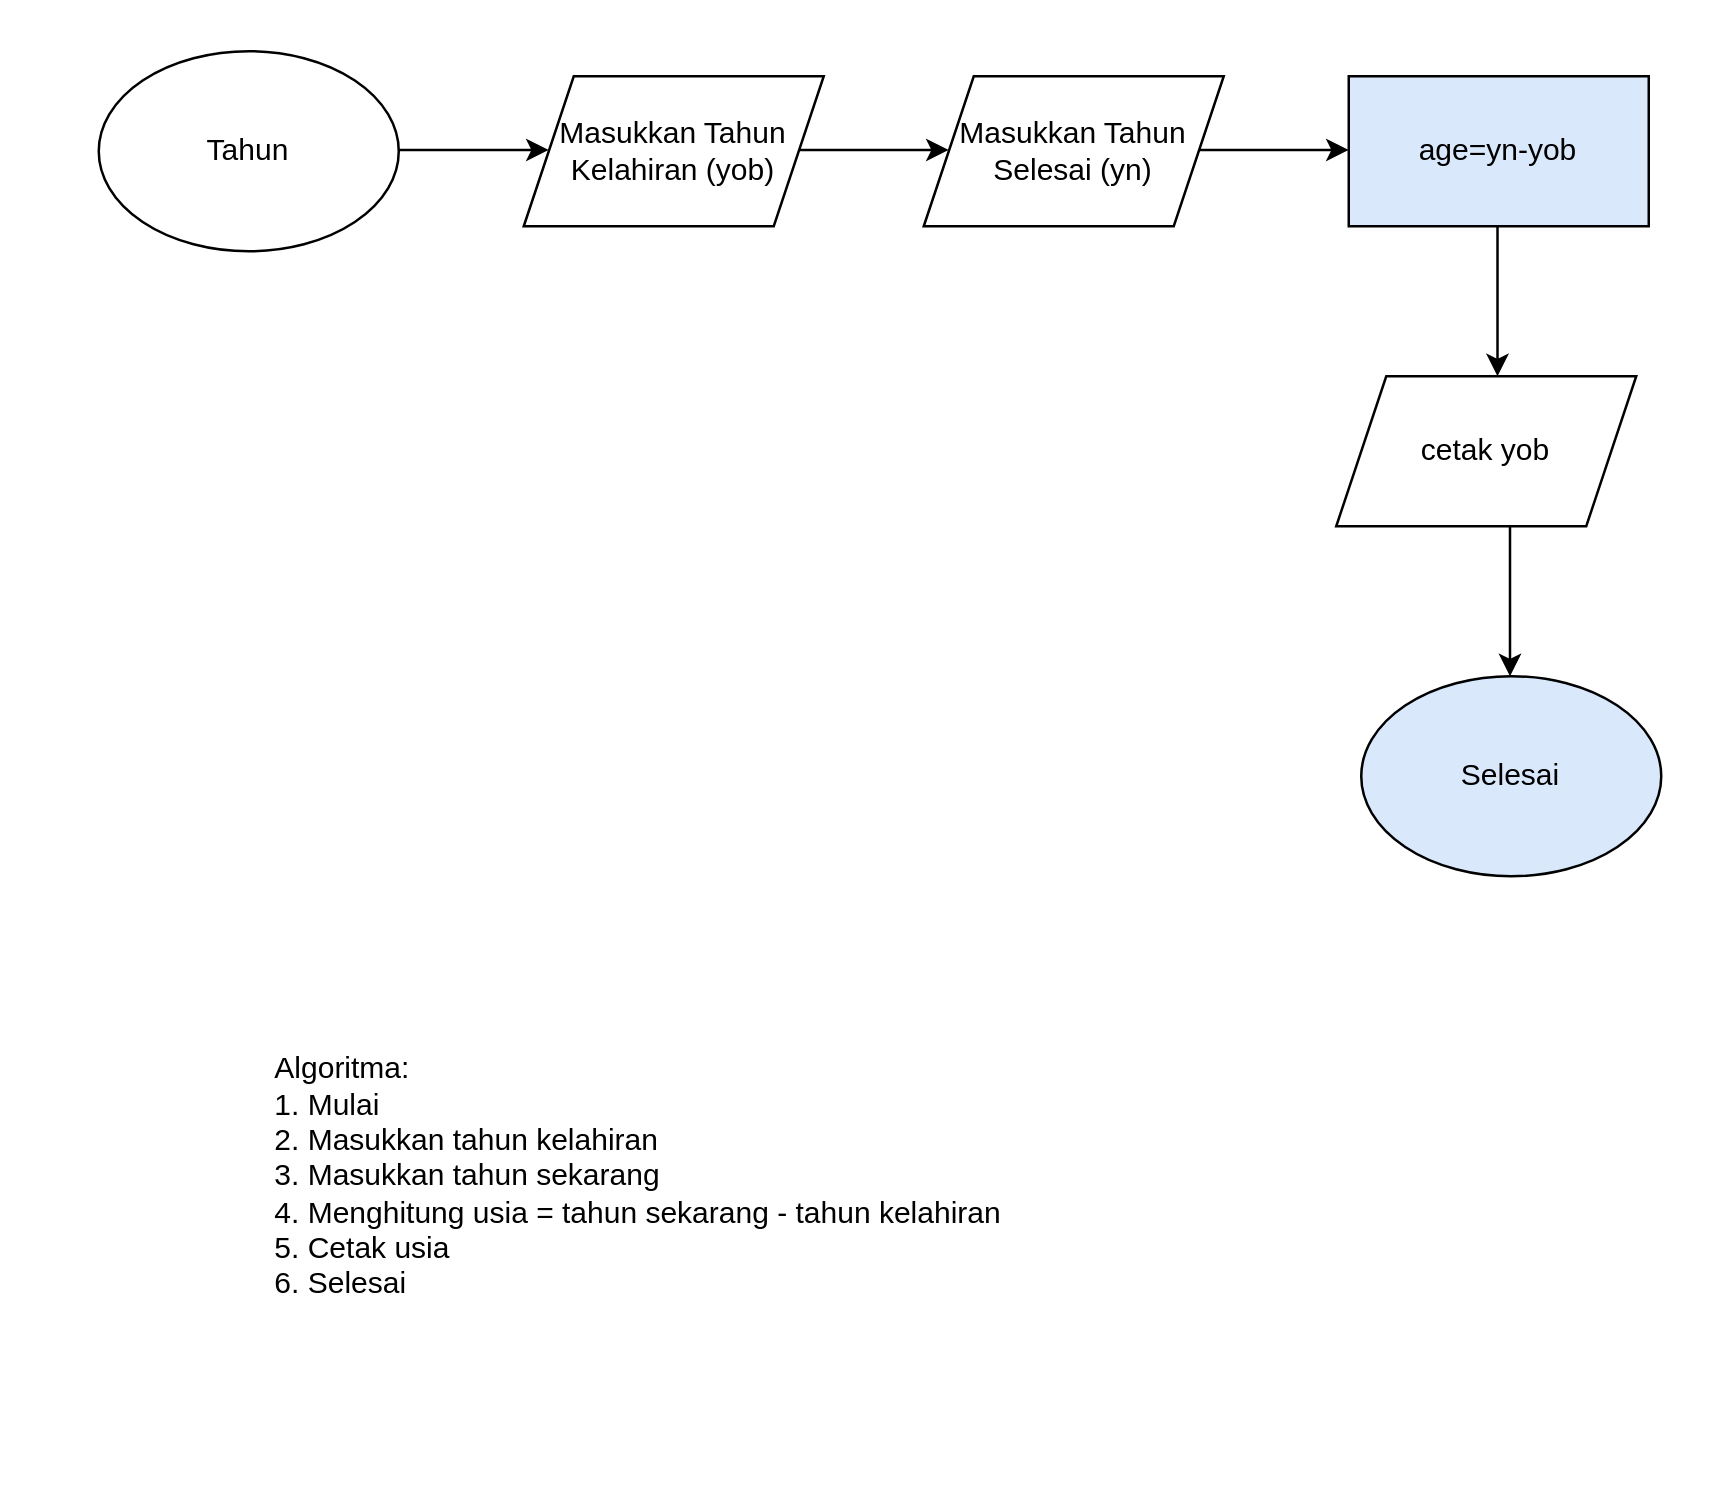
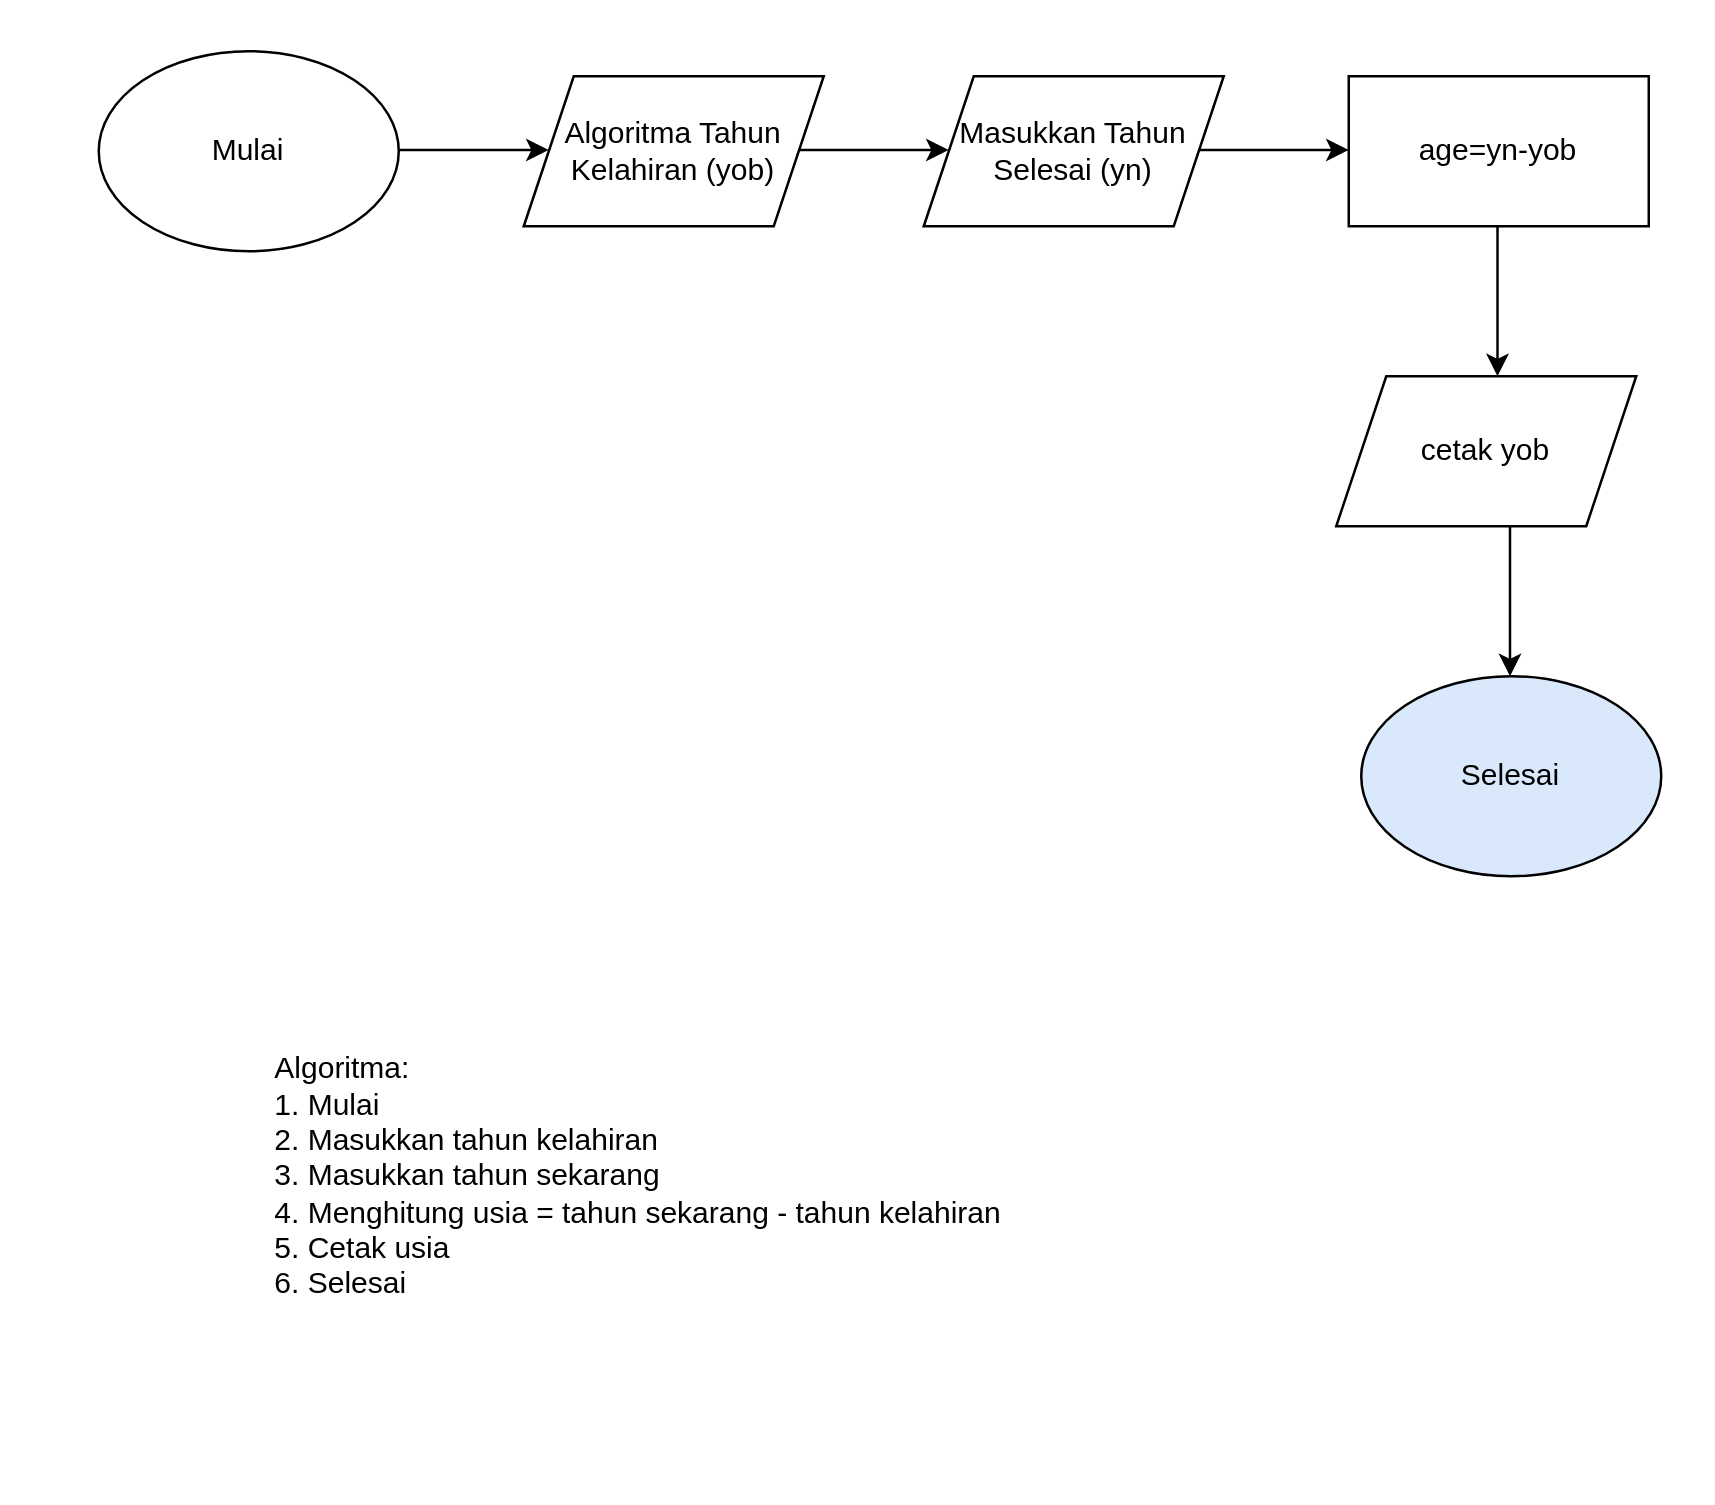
  <mxCell id="0" />
  <mxCell id="1" parent="0" />
- <mxCell id="2" value="Tahun" style="ellipse;whiteSpace=wrap;html=1;" parent="1" vertex="1"><mxGeometry x="39" y="20" width="120" height="80" as="geometry" /></mxCell>
+ <mxCell id="2" value="Mulai" style="ellipse;whiteSpace=wrap;html=1;" parent="1" vertex="1"><mxGeometry x="39" y="20" width="120" height="80" as="geometry" /></mxCell>
  <mxCell id="3" value="" style="endArrow=classic;html=1;" parent="1" edge="1"><mxGeometry width="50" height="50" relative="1" as="geometry"><mxPoint x="159" y="59.5" as="sourcePoint" /><mxPoint x="219" y="59.5" as="targetPoint" /></mxGeometry></mxCell>
  <mxCell id="4" value="Masukkan Tahun Selesai (yn)" style="shape=parallelogram;perimeter=parallelogramPerimeter;whiteSpace=wrap;html=1;fixedSize=1;" parent="1" vertex="1"><mxGeometry x="369" y="30" width="120" height="60" as="geometry" /></mxCell>
  <mxCell id="5" value="" style="endArrow=classic;html=1;" parent="1" edge="1"><mxGeometry width="50" height="50" relative="1" as="geometry"><mxPoint x="319" y="59.5" as="sourcePoint" /><mxPoint x="379" y="59.5" as="targetPoint" /></mxGeometry></mxCell>
- <mxCell id="6" value="Masukkan Tahun Kelahiran (yob)" style="shape=parallelogram;perimeter=parallelogramPerimeter;whiteSpace=wrap;html=1;fixedSize=1;" parent="1" vertex="1"><mxGeometry x="209" y="30" width="120" height="60" as="geometry" /></mxCell>
+ <mxCell id="6" value="Algoritma Tahun Kelahiran (yob)" style="shape=parallelogram;perimeter=parallelogramPerimeter;whiteSpace=wrap;html=1;fixedSize=1;" parent="1" vertex="1"><mxGeometry x="209" y="30" width="120" height="60" as="geometry" /></mxCell>
  <mxCell id="7" value="" style="endArrow=classic;html=1;" parent="1" edge="1"><mxGeometry width="50" height="50" relative="1" as="geometry"><mxPoint x="479" y="59.5" as="sourcePoint" /><mxPoint x="539" y="59.5" as="targetPoint" /></mxGeometry></mxCell>
  <mxCell id="8" value="cetak yob" style="shape=parallelogram;perimeter=parallelogramPerimeter;whiteSpace=wrap;html=1;fixedSize=1;" parent="1" vertex="1"><mxGeometry x="534" y="150" width="120" height="60" as="geometry" /></mxCell>
  <mxCell id="9" value="" style="endArrow=classic;html=1;" parent="1" edge="1"><mxGeometry width="50" height="50" relative="1" as="geometry"><mxPoint x="603.5" y="210" as="sourcePoint" /><mxPoint x="603.5" y="270" as="targetPoint" /></mxGeometry></mxCell>
  <mxCell id="10" value="Selesai" style="ellipse;whiteSpace=wrap;html=1;fillColor=#dae8fc;" parent="1" vertex="1"><mxGeometry x="544" y="270" width="120" height="80" as="geometry" /></mxCell>
- <mxCell id="11" value="age=yn-yob" style="rounded=0;whiteSpace=wrap;html=1;fillColor=#dae8fc;" parent="1" vertex="1"><mxGeometry x="539" y="30" width="120" height="60" as="geometry" /></mxCell>
+ <mxCell id="11" value="age=yn-yob" style="rounded=0;whiteSpace=wrap;html=1;" parent="1" vertex="1"><mxGeometry x="539" y="30" width="120" height="60" as="geometry" /></mxCell>
  <mxCell id="12" value="" style="endArrow=classic;html=1;" parent="1" edge="1"><mxGeometry width="50" height="50" relative="1" as="geometry"><mxPoint x="598.5" y="90" as="sourcePoint" /><mxPoint x="598.5" y="150" as="targetPoint" /></mxGeometry></mxCell>
  <mxCell id="13" value="&lt;div style=&quot;text-align: justify&quot;&gt;&lt;span&gt;Algoritma:&lt;/span&gt;&lt;/div&gt;&lt;div style=&quot;text-align: justify&quot;&gt;&lt;span&gt;1. Mulai&amp;nbsp;&lt;/span&gt;&lt;/div&gt;&lt;div style=&quot;text-align: justify&quot;&gt;&lt;span&gt;2. Masukkan tahun kelahiran&lt;/span&gt;&lt;/div&gt;&lt;div style=&quot;text-align: justify&quot;&gt;&lt;span&gt;3. Masukkan tahun sekarang&lt;/span&gt;&lt;/div&gt;&lt;div style=&quot;text-align: justify&quot;&gt;&lt;span&gt;4. Menghitung usia = tahun sekarang - tahun kelahiran&lt;/span&gt;&lt;/div&gt;&lt;div style=&quot;text-align: justify&quot;&gt;&lt;span&gt;5. Cetak usia&lt;/span&gt;&lt;/div&gt;&lt;div style=&quot;text-align: justify&quot;&gt;&lt;span&gt;6. Selesai&lt;/span&gt;&lt;/div&gt;" style="text;html=1;strokeColor=none;fillColor=none;align=center;verticalAlign=middle;whiteSpace=wrap;rounded=0;" parent="1" vertex="1"><mxGeometry x="20" y="360" width="470" height="220" as="geometry" /></mxCell>
